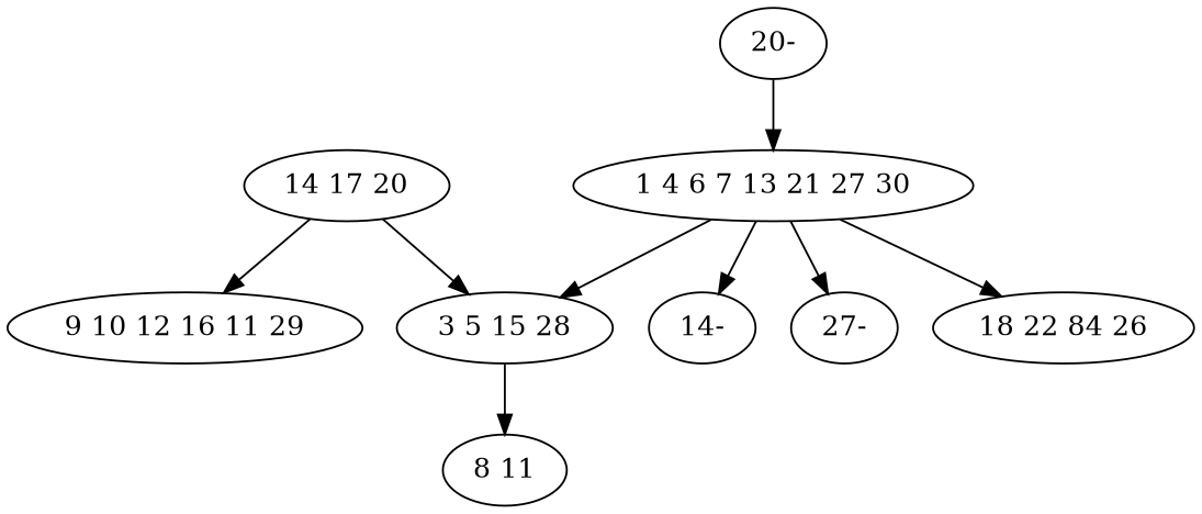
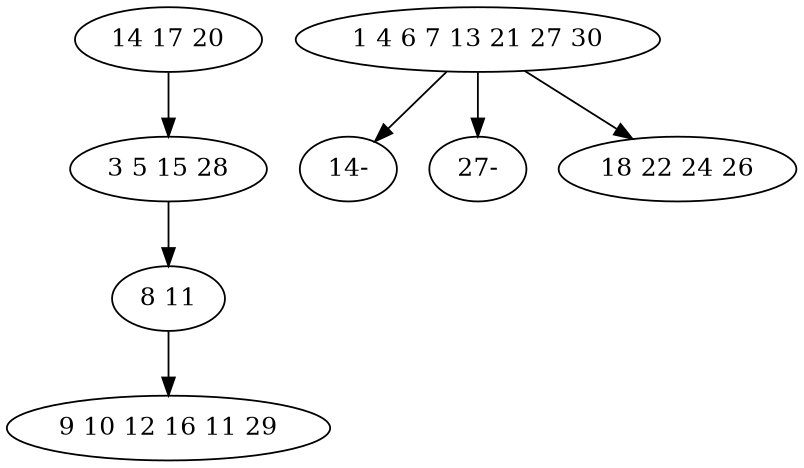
  digraph {
    n1 [label="14 17 20"]
    n2 [label="9 10 12 16 11 29"]
    n3 [label="3 5 15 28"]
-   n4 [label="20-"]
    n5 [label="1 4 6 7 13 21 27 30"]
    n6 [label="14-"]
    n7 [label="27-"]
-   n8 [label="18 22 84 26"]
+   n8 [label="18 22 24 26"]
    n9 [label="8 11"]
-   n1 -> n2
+   n9 -> n2
    n1 -> n3
    n3 -> n9
-   n4 -> n5
-   n5 -> n3
    n5 -> n6
    n5 -> n7
    n5 -> n8
  }
